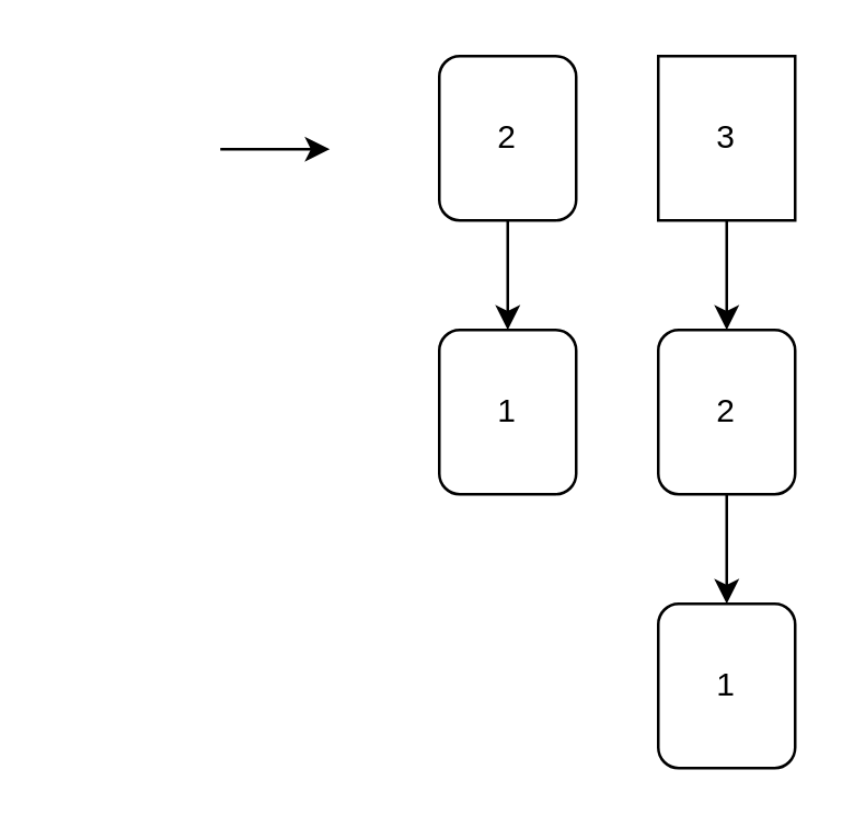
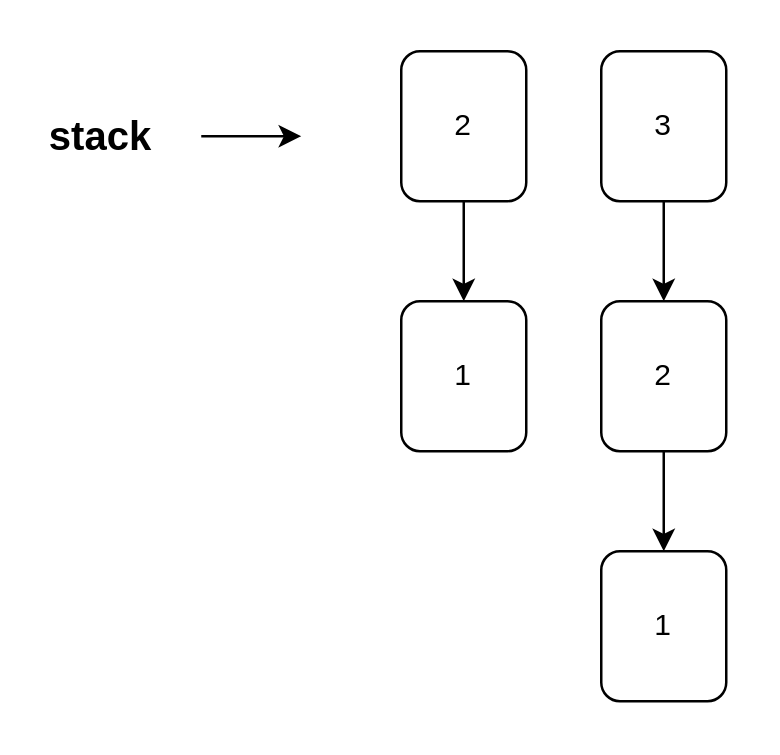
  <mxCell id="0" />
  <mxCell id="1" parent="0" />
- <mxCell id="2" value="3" style="whiteSpace=wrap;html=1;rounded=0;" vertex="1" parent="1"><mxGeometry x="240" y="20" width="50" height="60" as="geometry" /></mxCell>
+ <mxCell id="2" value="3" style="rounded=1;whiteSpace=wrap;html=1;" vertex="1" parent="1"><mxGeometry x="240" y="20" width="50" height="60" as="geometry" /></mxCell>
  <mxCell id="3" value="2" style="rounded=1;whiteSpace=wrap;html=1;" vertex="1" parent="1"><mxGeometry x="240" y="120" width="50" height="60" as="geometry" /></mxCell>
  <mxCell id="4" value="1" style="rounded=1;whiteSpace=wrap;html=1;" vertex="1" parent="1"><mxGeometry x="240" y="220" width="50" height="60" as="geometry" /></mxCell>
  <mxCell id="5" value="" style="endArrow=classic;html=1;exitX=0.5;exitY=1;exitDx=0;exitDy=0;entryX=0.5;entryY=0;entryDx=0;entryDy=0;" edge="1" parent="1" source="2" target="3"><mxGeometry width="50" height="50" relative="1" as="geometry"><mxPoint x="20" y="240" as="sourcePoint" /><mxPoint x="70" y="190" as="targetPoint" /></mxGeometry></mxCell>
  <mxCell id="6" value="" style="endArrow=classic;html=1;exitX=0.5;exitY=1;exitDx=0;exitDy=0;entryX=0.5;entryY=0;entryDx=0;entryDy=0;" edge="1" parent="1" source="3" target="4"><mxGeometry width="50" height="50" relative="1" as="geometry"><mxPoint x="170" y="260" as="sourcePoint" /><mxPoint x="220" y="210" as="targetPoint" /></mxGeometry></mxCell>
  <mxCell id="7" value="" style="endArrow=classic;html=1;" edge="1" parent="1"><mxGeometry width="50" height="50" relative="1" as="geometry"><mxPoint x="80" y="54" as="sourcePoint" /><mxPoint x="120" y="54" as="targetPoint" /></mxGeometry></mxCell>
+ <mxCell id="8" value="stack" style="text;html=1;strokeColor=none;fillColor=none;align=center;verticalAlign=middle;whiteSpace=wrap;rounded=0;fontSize=16;fontStyle=1" vertex="1" parent="1"><mxGeometry x="20" y="44" width="40" height="20" as="geometry" /></mxCell>
  <mxCell id="9" value="2" style="rounded=1;whiteSpace=wrap;html=1;" vertex="1" parent="1"><mxGeometry x="160" y="20" width="50" height="60" as="geometry" /></mxCell>
  <mxCell id="10" value="1" style="rounded=1;whiteSpace=wrap;html=1;" vertex="1" parent="1"><mxGeometry x="160" y="120" width="50" height="60" as="geometry" /></mxCell>
  <mxCell id="11" value="" style="endArrow=classic;html=1;exitX=0.5;exitY=1;exitDx=0;exitDy=0;entryX=0.5;entryY=0;entryDx=0;entryDy=0;" edge="1" parent="1" source="9" target="10"><mxGeometry width="50" height="50" relative="1" as="geometry"><mxPoint x="90" y="160" as="sourcePoint" /><mxPoint x="140" y="110" as="targetPoint" /></mxGeometry></mxCell>
